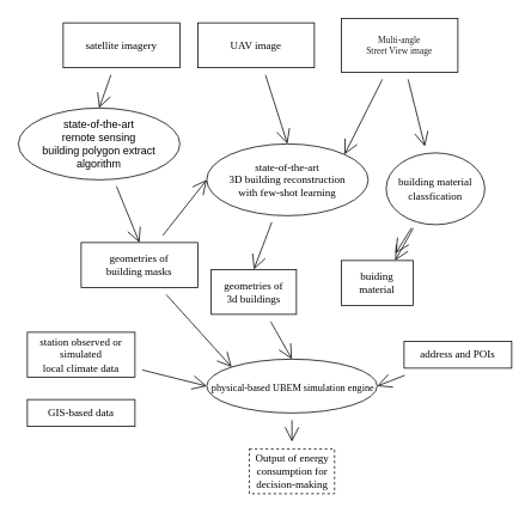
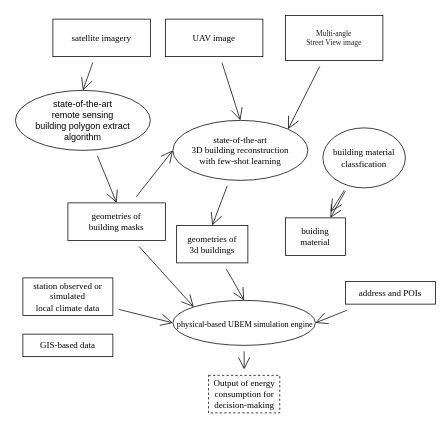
  <mxCell id="0" />
  <mxCell id="1" parent="0" />
  <mxCell id="2" style="edgeStyle=none;curved=1;rounded=0;orthogonalLoop=1;jettySize=auto;html=1;entryX=0.5;entryY=0;entryDx=0;entryDy=0;fontFamily=Times New Roman;fontSize=10;endArrow=open;startSize=14;endSize=14;sourcePerimeterSpacing=8;targetPerimeterSpacing=8;" edge="1" parent="1" source="3" target="13"><mxGeometry relative="1" as="geometry" /></mxCell>
  <mxCell id="3" value="state-of-the-art&lt;br&gt;remote sensing&lt;br&gt;building polygon extract algorithm&lt;br&gt;" style="ellipse;whiteSpace=wrap;html=1;hachureGap=4;pointerEvents=0;" vertex="1" parent="1"><mxGeometry x="20" y="120" width="180" height="80" as="geometry" /></mxCell>
  <mxCell id="4" style="edgeStyle=none;curved=1;rounded=0;orthogonalLoop=1;jettySize=auto;html=1;fontFamily=Times New Roman;fontSize=10;endArrow=open;startSize=14;endSize=14;sourcePerimeterSpacing=8;targetPerimeterSpacing=8;entryX=1;entryY=0;entryDx=0;entryDy=0;" edge="1" parent="1" source="6" target="15"><mxGeometry relative="1" as="geometry" /></mxCell>
- <mxCell id="5" style="edgeStyle=none;curved=1;rounded=0;orthogonalLoop=1;jettySize=auto;html=1;fontFamily=Times New Roman;fontSize=10;endArrow=open;startSize=14;endSize=14;sourcePerimeterSpacing=8;targetPerimeterSpacing=8;" edge="1" parent="1" source="6" target="20"><mxGeometry relative="1" as="geometry" /></mxCell>
  <mxCell id="6" value="&lt;span style=&quot;color: rgb(32 , 33 , 36) ; text-align: left&quot;&gt;Multi-angle &lt;br&gt;Street View image&lt;/span&gt;" style="rounded=0;whiteSpace=wrap;html=1;hachureGap=4;pointerEvents=0;fontFamily=Times New Roman;fontSize=10;" vertex="1" parent="1"><mxGeometry x="380" y="20" width="130" height="60" as="geometry" /></mxCell>
  <mxCell id="7" style="edgeStyle=none;curved=1;rounded=0;orthogonalLoop=1;jettySize=auto;html=1;entryX=0.5;entryY=0;entryDx=0;entryDy=0;fontFamily=Times New Roman;fontSize=10;endArrow=open;startSize=14;endSize=14;sourcePerimeterSpacing=8;targetPerimeterSpacing=8;" edge="1" parent="1" source="8" target="3"><mxGeometry relative="1" as="geometry" /></mxCell>
  <mxCell id="8" value="satellite imagery" style="rounded=0;whiteSpace=wrap;html=1;hachureGap=4;pointerEvents=0;fontFamily=Times New Roman;" vertex="1" parent="1"><mxGeometry x="70" y="25" width="130" height="50" as="geometry" /></mxCell>
  <mxCell id="9" style="edgeStyle=none;curved=1;rounded=0;orthogonalLoop=1;jettySize=auto;html=1;entryX=0.5;entryY=0;entryDx=0;entryDy=0;fontFamily=Times New Roman;fontSize=10;endArrow=open;startSize=14;endSize=14;sourcePerimeterSpacing=8;targetPerimeterSpacing=8;" edge="1" parent="1" source="10" target="15"><mxGeometry relative="1" as="geometry" /></mxCell>
  <mxCell id="10" value="UAV image" style="rounded=0;whiteSpace=wrap;html=1;hachureGap=4;pointerEvents=0;fontFamily=Times New Roman;" vertex="1" parent="1"><mxGeometry x="220" y="25" width="130" height="50" as="geometry" /></mxCell>
  <mxCell id="11" style="edgeStyle=none;curved=1;rounded=0;orthogonalLoop=1;jettySize=auto;html=1;entryX=0;entryY=0.5;entryDx=0;entryDy=0;fontFamily=Times New Roman;fontSize=10;endArrow=open;startSize=14;endSize=14;sourcePerimeterSpacing=8;targetPerimeterSpacing=8;" edge="1" parent="1" source="13" target="15"><mxGeometry relative="1" as="geometry" /></mxCell>
  <mxCell id="12" style="edgeStyle=none;curved=1;rounded=0;orthogonalLoop=1;jettySize=auto;html=1;entryX=0;entryY=0;entryDx=0;entryDy=0;fontFamily=Times New Roman;fontSize=10;endArrow=open;startSize=14;endSize=14;sourcePerimeterSpacing=8;targetPerimeterSpacing=8;" edge="1" parent="1" source="13" target="23"><mxGeometry relative="1" as="geometry" /></mxCell>
  <mxCell id="13" value="geometries of&lt;br&gt;building masks" style="rounded=0;whiteSpace=wrap;html=1;hachureGap=4;pointerEvents=0;fontFamily=Times New Roman;" vertex="1" parent="1"><mxGeometry x="90" y="270" width="130" height="50" as="geometry" /></mxCell>
  <mxCell id="14" style="edgeStyle=none;curved=1;rounded=0;orthogonalLoop=1;jettySize=auto;html=1;entryX=0.5;entryY=0;entryDx=0;entryDy=0;fontFamily=Times New Roman;fontSize=10;endArrow=open;startSize=14;endSize=14;sourcePerimeterSpacing=8;targetPerimeterSpacing=8;" edge="1" parent="1" source="15" target="17"><mxGeometry relative="1" as="geometry" /></mxCell>
  <mxCell id="15" value="state-of-the-art&lt;br&gt;&lt;span lang=&quot;EN-US&quot; style=&quot;&quot;&gt;&lt;font style=&quot;font-size: 12px&quot;&gt;3D building reconstruction&lt;br&gt;with few-shot learning&lt;br&gt;&lt;/font&gt;&lt;/span&gt;&lt;span style=&quot;font-size: medium&quot;&gt;&lt;/span&gt;" style="ellipse;whiteSpace=wrap;html=1;hachureGap=4;pointerEvents=0;fontFamily=Times New Roman;" vertex="1" parent="1"><mxGeometry x="230" y="160" width="180" height="80" as="geometry" /></mxCell>
  <mxCell id="16" style="edgeStyle=none;curved=1;rounded=0;orthogonalLoop=1;jettySize=auto;html=1;entryX=0.5;entryY=0;entryDx=0;entryDy=0;fontFamily=Times New Roman;fontSize=10;endArrow=open;startSize=14;endSize=14;sourcePerimeterSpacing=8;targetPerimeterSpacing=8;" edge="1" parent="1" source="17" target="23"><mxGeometry relative="1" as="geometry" /></mxCell>
  <mxCell id="17" value="geometries of&lt;br&gt;3d buildings" style="rounded=0;whiteSpace=wrap;html=1;hachureGap=4;pointerEvents=0;fontFamily=Times New Roman;" vertex="1" parent="1"><mxGeometry x="235" y="300" width="95" height="50" as="geometry" /></mxCell>
  <mxCell id="18" style="edgeStyle=none;curved=1;rounded=0;orthogonalLoop=1;jettySize=auto;html=1;entryX=0.75;entryY=0;entryDx=0;entryDy=0;fontFamily=Times New Roman;fontSize=10;endArrow=open;startSize=14;endSize=14;sourcePerimeterSpacing=8;targetPerimeterSpacing=8;" edge="1" parent="1" source="20" target="21"><mxGeometry relative="1" as="geometry" /></mxCell>
  <mxCell id="19" value="" style="edgeStyle=none;curved=1;rounded=0;orthogonalLoop=1;jettySize=auto;html=1;fontFamily=Times New Roman;fontSize=10;endArrow=open;startSize=14;endSize=14;sourcePerimeterSpacing=8;targetPerimeterSpacing=8;" edge="1" parent="1" source="20" target="21"><mxGeometry relative="1" as="geometry" /></mxCell>
  <mxCell id="20" value="&lt;span lang=&quot;EN-US&quot;&gt;&lt;font style=&quot;font-size: 12px&quot;&gt;building material classfication&lt;br&gt;&lt;/font&gt;&lt;/span&gt;&lt;span style=&quot;font-size: medium&quot;&gt;&lt;/span&gt;" style="ellipse;whiteSpace=wrap;html=1;hachureGap=4;pointerEvents=0;fontFamily=Times New Roman;" vertex="1" parent="1"><mxGeometry x="430" y="170" width="110" height="80" as="geometry" /></mxCell>
  <mxCell id="21" value="buiding material" style="rounded=0;whiteSpace=wrap;html=1;hachureGap=4;pointerEvents=0;fontFamily=Times New Roman;" vertex="1" parent="1"><mxGeometry x="380" y="290" width="80" height="50" as="geometry" /></mxCell>
  <mxCell id="22" style="edgeStyle=none;curved=1;rounded=0;orthogonalLoop=1;jettySize=auto;html=1;fontFamily=Times New Roman;fontSize=10;endArrow=open;startSize=14;endSize=14;sourcePerimeterSpacing=8;targetPerimeterSpacing=8;" edge="1" parent="1" source="23" target="29"><mxGeometry relative="1" as="geometry" /></mxCell>
  <mxCell id="23" value="&lt;span style=&quot;font-size: 11px&quot;&gt;&amp;nbsp;&lt;span lang=&quot;EN-US&quot; style=&quot;font-size: 11px&quot;&gt;physical-based UBEM simulation engine&lt;/span&gt;&lt;/span&gt;&lt;span style=&quot;font-size: medium&quot;&gt;&lt;/span&gt;" style="ellipse;whiteSpace=wrap;html=1;hachureGap=4;pointerEvents=0;fontFamily=Times New Roman;" vertex="1" parent="1"><mxGeometry x="230" y="400" width="190" height="60" as="geometry" /></mxCell>
  <mxCell id="24" style="edgeStyle=none;curved=1;rounded=0;orthogonalLoop=1;jettySize=auto;html=1;entryX=0;entryY=0.5;entryDx=0;entryDy=0;fontFamily=Times New Roman;fontSize=10;endArrow=open;startSize=14;endSize=14;sourcePerimeterSpacing=8;targetPerimeterSpacing=8;" edge="1" parent="1" source="25" target="23"><mxGeometry relative="1" as="geometry" /></mxCell>
  <mxCell id="25" value="station observed or simulated&lt;br&gt;local climate data" style="rounded=0;whiteSpace=wrap;html=1;hachureGap=4;pointerEvents=0;fontFamily=Times New Roman;" vertex="1" parent="1"><mxGeometry x="30" y="370" width="120" height="50" as="geometry" /></mxCell>
  <mxCell id="26" value="GIS-based data" style="rounded=0;whiteSpace=wrap;html=1;hachureGap=4;pointerEvents=0;fontFamily=Times New Roman;" vertex="1" parent="1"><mxGeometry x="30" y="445" width="120" height="30" as="geometry" /></mxCell>
  <mxCell id="27" style="edgeStyle=none;curved=1;rounded=0;orthogonalLoop=1;jettySize=auto;html=1;entryX=1;entryY=0.5;entryDx=0;entryDy=0;fontFamily=Times New Roman;fontSize=10;endArrow=open;startSize=14;endSize=14;sourcePerimeterSpacing=8;targetPerimeterSpacing=8;" edge="1" parent="1" source="28" target="23"><mxGeometry relative="1" as="geometry" /></mxCell>
- <mxCell id="28" value="address and POIs" style="rounded=0;whiteSpace=wrap;html=1;hachureGap=4;pointerEvents=0;fontFamily=Times New Roman;" vertex="1" parent="1"><mxGeometry x="450" y="380" width="120" height="30" as="geometry" /></mxCell>
+ <mxCell id="28" value="address and POIs" style="rounded=0;whiteSpace=wrap;html=1;hachureGap=4;pointerEvents=0;fontFamily=Times New Roman;" vertex="1" parent="1"><mxGeometry x="460" y="375" width="120" height="30" as="geometry" /></mxCell>
  <mxCell id="29" value="Output of energy consumption for decision-making" style="rounded=0;whiteSpace=wrap;html=1;hachureGap=4;pointerEvents=0;fontFamily=Times New Roman;dashed=1;" vertex="1" parent="1"><mxGeometry x="277.5" y="500" width="95" height="50" as="geometry" /></mxCell>
